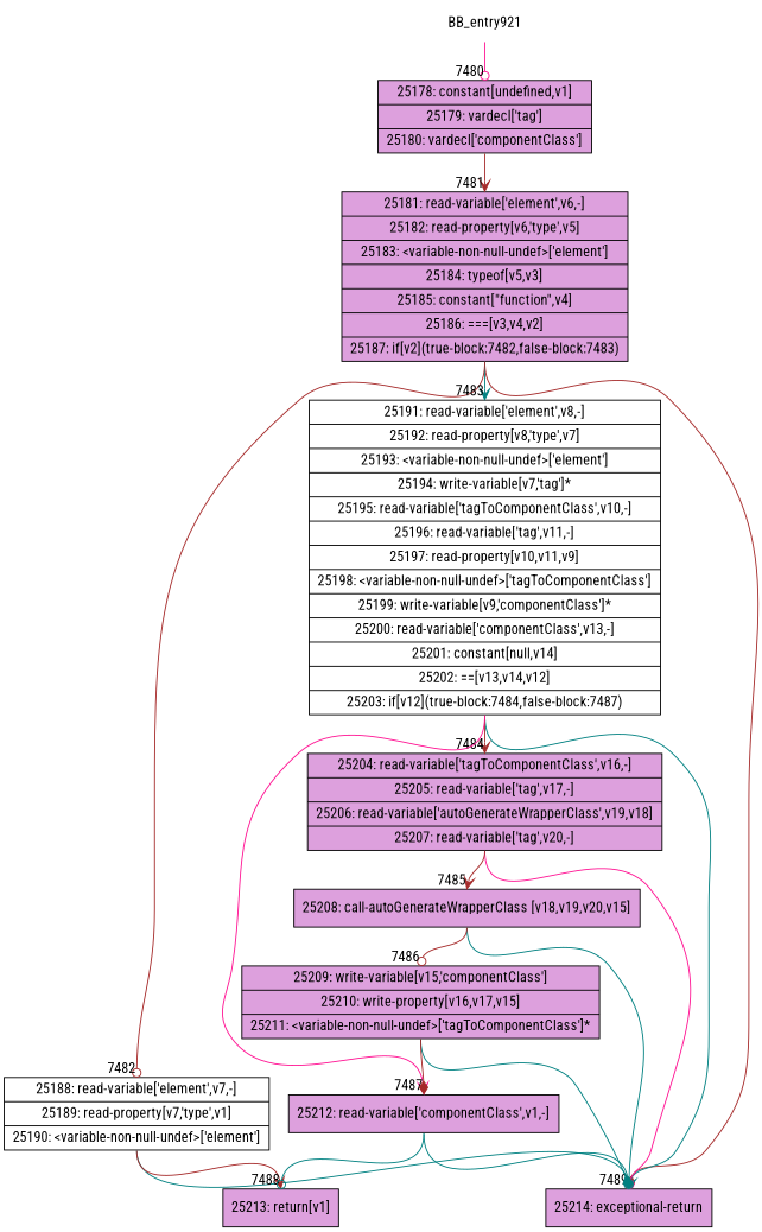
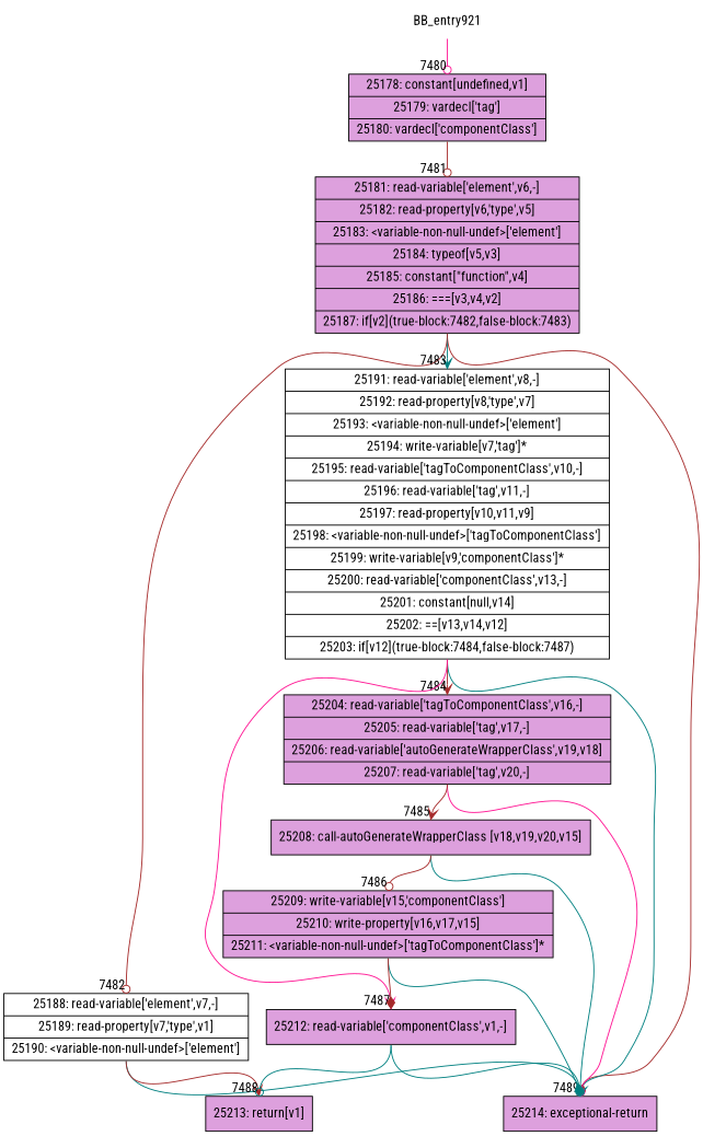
  digraph {
    fontname="Roboto Condensed"
    rankdir=TD
    node [fillcolor=plum fontname="Roboto Condensed" shape=record style=filled]
    edge [arrowhead=odot color=brown fontname="Roboto Condensed" headport=n tailport=s]
    n1 [fillcolor=white label=BB_entry921 shape=none]
    n2 [label="{25178: constant[undefined,v1]|25179: vardecl['tag']|25180: vardecl['componentClass']}"]
    n3 [label="{25181: read-variable['element',v6,-]|25182: read-property[v6,'type',v5]|25183: \<variable-non-null-undef\>['element']|25184: typeof[v5,v3]|25185: constant[\"function\",v4]|25186: ===[v3,v4,v2]|25187: if[v2](true-block:7482,false-block:7483)}"]
    n4 [fillcolor=white label="{25188: read-variable['element',v7,-]|25189: read-property[v7,'type',v1]|25190: \<variable-non-null-undef\>['element']}"]
    n5 [fillcolor=white label="{25191: read-variable['element',v8,-]|25192: read-property[v8,'type',v7]|25193: \<variable-non-null-undef\>['element']|25194: write-variable[v7,'tag']*|25195: read-variable['tagToComponentClass',v10,-]|25196: read-variable['tag',v11,-]|25197: read-property[v10,v11,v9]|25198: \<variable-non-null-undef\>['tagToComponentClass']|25199: write-variable[v9,'componentClass']*|25200: read-variable['componentClass',v13,-]|25201: constant[null,v14]|25202: ==[v13,v14,v12]|25203: if[v12](true-block:7484,false-block:7487)}"]
    n6 [label="{25214: exceptional-return}"]
    n7 [label="{25213: return[v1]}"]
    n8 [label="{25204: read-variable['tagToComponentClass',v16,-]|25205: read-variable['tag',v17,-]|25206: read-variable['autoGenerateWrapperClass',v19,v18]|25207: read-variable['tag',v20,-]}"]
    n9 [label="{25212: read-variable['componentClass',v1,-]}"]
    n10 [label="{25208: call-autoGenerateWrapperClass [v18,v19,v20,v15]}"]
    n11 [label="{25209: write-variable[v15,'componentClass']|25210: write-property[v16,v17,v15]|25211: \<variable-non-null-undef\>['tagToComponentClass']*}"]
    n1 -> n2 [color=deeppink headlabel="    7480"]
-   n2 -> n3 [arrowhead=vee headlabel="      7481"]
+   n2 -> n3 [headlabel="      7481"]
    n3 -> n4 [headlabel="      7482"]
    n3 -> n5 [arrowhead=vee color=teal headlabel="      7483"]
    n3 -> n6 [arrowhead=diamond headlabel="      7489"]
    n4 -> n6 [color=teal]
    n4 -> n7 [arrowhead=vee headlabel="      7488"]
    n5 -> n6 [arrowhead=vee color=teal]
    n5 -> n8 [arrowhead=vee headlabel="      7484"]
    n5 -> n9 [arrowhead=vee color=deeppink headlabel="      7487"]
    n8 -> n6 [color=deeppink]
    n8 -> n10 [arrowhead=vee headlabel="      7485"]
    n9 -> n6 [arrowhead=diamond color=teal]
    n9 -> n7 [color=teal]
    n10 -> n6 [color=teal]
    n10 -> n11 [headlabel="      7486"]
    n11 -> n6 [arrowhead=diamond color=teal]
    n11 -> n9 [arrowhead=diamond]
  }
